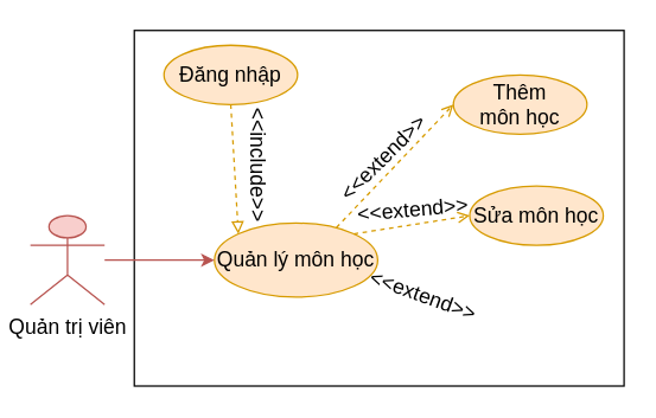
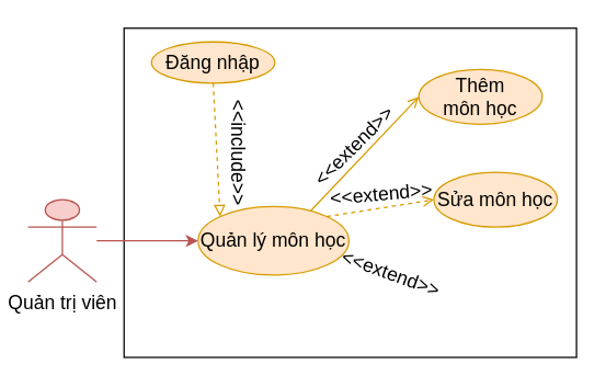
  <mxCell id="0" />
  <mxCell id="1" parent="0" />
  <mxCell id="2" value="" style="rounded=0;whiteSpace=wrap;html=1;" vertex="1" parent="1"><mxGeometry x="90" y="20" width="330" height="240" as="geometry" /></mxCell>
  <mxCell id="3" value="Quản lý môn học" style="ellipse;whiteSpace=wrap;html=1;fillColor=#ffe6cc;strokeColor=#d79b00;fontSize=14;" parent="1" vertex="1"><mxGeometry x="144" y="150" width="110" height="50" as="geometry" /></mxCell>
- <mxCell id="4" style="rounded=0;orthogonalLoop=1;jettySize=auto;html=1;entryX=0;entryY=0.5;entryDx=0;entryDy=0;fillColor=#ffe6cc;strokeColor=#d79b00;exitX=0.747;exitY=0.061;exitDx=0;exitDy=0;exitPerimeter=0;dashed=1;fontSize=14;endArrow=open;endFill=0;" parent="1" source="3" target="6" edge="1"><mxGeometry relative="1" as="geometry"><mxPoint x="225" y="123" as="sourcePoint" /></mxGeometry></mxCell>
+ <mxCell id="4" style="rounded=0;orthogonalLoop=1;jettySize=auto;html=1;entryX=0;entryY=0.5;entryDx=0;entryDy=0;fillColor=#ffe6cc;strokeColor=#d79b00;exitX=0.747;exitY=0.061;exitDx=0;exitDy=0;exitPerimeter=0;dashed=0;fontSize=14;endArrow=open;endFill=0;" parent="1" source="3" target="6" edge="1"><mxGeometry relative="1" as="geometry"><mxPoint x="225" y="123" as="sourcePoint" /></mxGeometry></mxCell>
  <mxCell id="5" style="rounded=0;orthogonalLoop=1;jettySize=auto;html=1;entryX=0;entryY=0.5;entryDx=0;entryDy=0;fillColor=#ffe6cc;strokeColor=#d79b00;exitX=1;exitY=0;exitDx=0;exitDy=0;dashed=1;fontSize=14;endArrow=open;endFill=0;" parent="1" source="3" target="7" edge="1"><mxGeometry relative="1" as="geometry"><mxPoint x="246" y="140" as="sourcePoint" /></mxGeometry></mxCell>
  <mxCell id="6" value="Thêm&lt;br&gt;môn học" style="ellipse;whiteSpace=wrap;html=1;fillColor=#ffe6cc;strokeColor=#d79b00;fontSize=14;" parent="1" vertex="1"><mxGeometry x="305" y="50" width="90" height="40" as="geometry" /></mxCell>
  <mxCell id="7" value="Sửa môn học" style="ellipse;whiteSpace=wrap;html=1;fillColor=#ffe6cc;strokeColor=#d79b00;fontSize=14;" parent="1" vertex="1"><mxGeometry x="316" y="125" width="90" height="40" as="geometry" /></mxCell>
  <mxCell id="8" value="&lt;font style=&quot;font-size: 14px;&quot;&gt;&amp;lt;&amp;lt;extend&amp;gt;&amp;gt;&lt;/font&gt;" style="text;html=1;strokeColor=none;fillColor=none;align=center;verticalAlign=middle;whiteSpace=wrap;rounded=0;rotation=-45;fontSize=14;" parent="1" vertex="1"><mxGeometry x="228" y="91" width="60" height="30" as="geometry" /></mxCell>
  <mxCell id="9" value="&lt;font style=&quot;font-size: 14px;&quot;&gt;&amp;lt;&amp;lt;extend&amp;gt;&amp;gt;&lt;/font&gt;" style="text;html=1;strokeColor=none;fillColor=none;align=center;verticalAlign=middle;whiteSpace=wrap;rounded=0;rotation=-5;fontSize=14;" parent="1" vertex="1"><mxGeometry x="248" y="126" width="60" height="30" as="geometry" /></mxCell>
  <mxCell id="10" value="&lt;font style=&quot;font-size: 14px;&quot;&gt;&amp;lt;&amp;lt;extend&amp;gt;&amp;gt;&lt;/font&gt;" style="text;html=1;strokeColor=none;fillColor=none;align=center;verticalAlign=middle;whiteSpace=wrap;rounded=0;rotation=20;fontSize=14;" parent="1" vertex="1"><mxGeometry x="255" y="184" width="60" height="30" as="geometry" /></mxCell>
  <mxCell id="11" style="rounded=0;orthogonalLoop=1;jettySize=auto;html=1;entryX=0;entryY=0.5;entryDx=0;entryDy=0;fillColor=#f8cecc;strokeColor=#b85450;fontSize=14;" parent="1" source="12" edge="1"><mxGeometry relative="1" as="geometry"><mxPoint x="144" y="175" as="targetPoint" /></mxGeometry></mxCell>
  <mxCell id="12" value="Quản trị viên" style="shape=umlActor;verticalLabelPosition=bottom;verticalAlign=top;html=1;outlineConnect=0;fillColor=#f8cecc;strokeColor=#b85450;fontSize=14;" parent="1" vertex="1"><mxGeometry x="20" y="145" width="50" height="60" as="geometry" /></mxCell>
  <mxCell id="13" style="rounded=0;orthogonalLoop=1;jettySize=auto;html=1;entryX=0;entryY=0;entryDx=0;entryDy=0;fillColor=#ffe6cc;strokeColor=#d79b00;endArrow=block;endFill=0;dashed=1;exitX=0.5;exitY=1;exitDx=0;exitDy=0;" parent="1" source="14" target="3" edge="1"><mxGeometry relative="1" as="geometry"><mxPoint x="55.5" y="-34" as="targetPoint" /><mxPoint x="55" y="56" as="sourcePoint" /></mxGeometry></mxCell>
- <mxCell id="14" value="Đăng nhập" style="ellipse;whiteSpace=wrap;html=1;fillColor=#ffe6cc;strokeColor=#d79b00;fontSize=14;" parent="1" vertex="1"><mxGeometry x="110" y="30" width="90" height="40" as="geometry" /></mxCell>
+ <mxCell id="14" value="Đăng nhập" style="ellipse;whiteSpace=wrap;html=1;fillColor=#ffe6cc;strokeColor=#d79b00;fontSize=14;" parent="1" vertex="1"><mxGeometry x="110" y="30" width="90" height="30" as="geometry" /></mxCell>
  <mxCell id="15" value="&lt;font&gt;&amp;lt;&amp;lt;include&amp;gt;&amp;gt;&lt;/font&gt;" style="text;html=1;strokeColor=none;fillColor=none;align=center;verticalAlign=middle;whiteSpace=wrap;rounded=0;rotation=90;fontSize=14;" parent="1" vertex="1"><mxGeometry x="144" y="96" width="60" height="30" as="geometry" /></mxCell>
